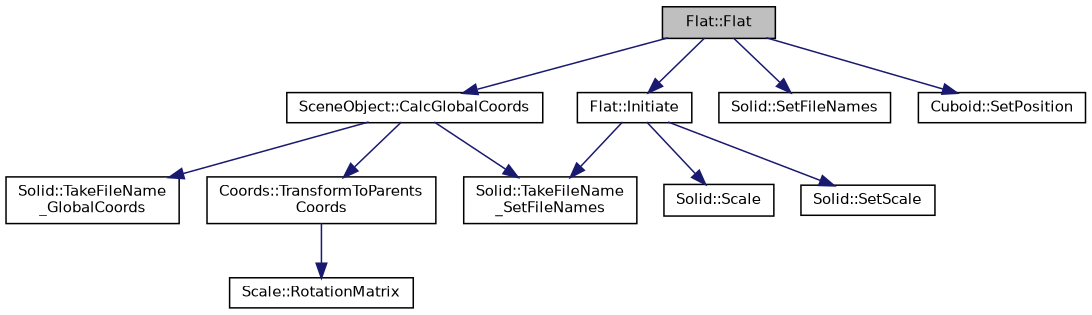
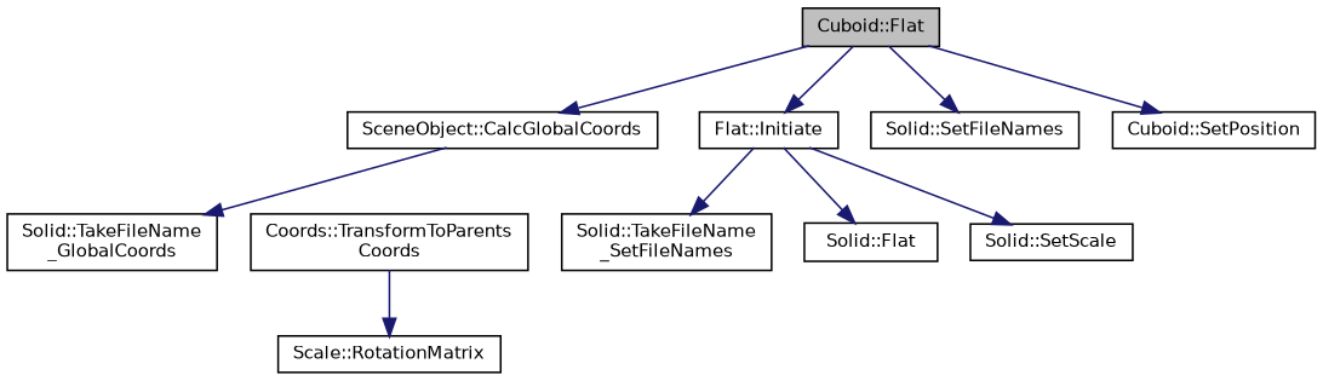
  digraph {
    rankdir=TB
    node [color=black fillcolor=white fontname=Helvetica fontsize=10 shape=record style=filled]
    edge [color=midnightblue fontname=Helvetica fontsize=10 labelfontname=Helvetica labelfontsize=10 style=solid]
-   n1 [fillcolor=grey75 fontcolor=black height=0.2 label="Flat::Flat" width=0.4]
+   n1 [fillcolor=grey75 fontcolor=black height=0.2 label="Cuboid::Flat" width=0.4]
    n2 [height=0.2 label="SceneObject::CalcGlobalCoords" width=0.4]
    n3 [height=0.2 label="Flat::Initiate" width=0.4]
    n4 [height=0.2 label="Solid::SetFileNames" width=0.4]
    n5 [height=0.2 label="Cuboid::SetPosition" width=0.4]
    n6 [height=0.2 label="Solid::TakeFileName\l_GlobalCoords" width=0.4]
    n7 [height=0.2 label="Solid::TakeFileName\l_SetFileNames" width=0.4]
    n8 [height=0.2 label="Coords::TransformToParents\lCoords" width=0.4]
-   n9 [height=0.2 label="Solid::Scale" width=0.4]
+   n9 [height=0.2 label="Solid::Flat" width=0.4]
    n10 [height=0.2 label="Solid::SetScale" width=0.4]
    n11 [height=0.2 label="Scale::RotationMatrix" width=0.4]
    n1 -> n2
    n1 -> n3
    n1 -> n4
    n1 -> n5
    n2 -> n6
-   n2 -> n7
-   n2 -> n8
    n3 -> n7
    n3 -> n9
    n3 -> n10
    n8 -> n11
  }
